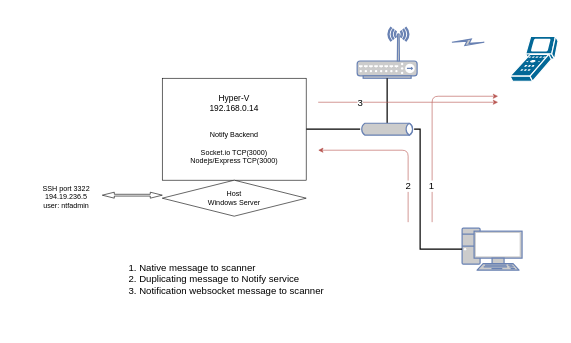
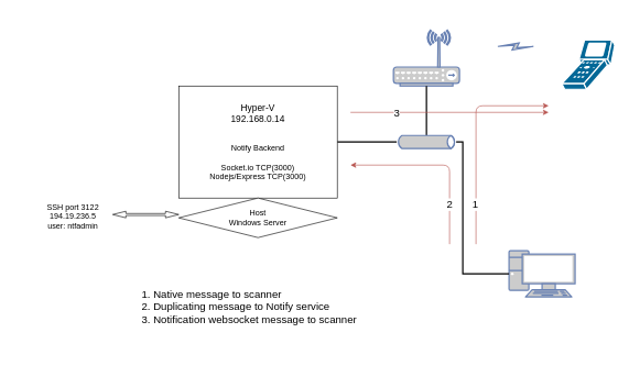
  <mxCell id="0" />
  <mxCell id="1" parent="0" />
  <mxCell id="2" value="" style="group" vertex="1" connectable="0" parent="1"><mxGeometry x="20" y="20" width="910" height="530" as="geometry" /></mxCell>
  <mxCell id="3" value="" style="fontColor=#0066CC;verticalAlign=top;verticalLabelPosition=bottom;labelPosition=center;align=center;html=1;outlineConnect=0;fillColor=#CCCCCC;strokeColor=#6881B3;gradientColor=none;gradientDirection=north;strokeWidth=2;shape=mxgraph.networks.pc;" vertex="1" parent="2"><mxGeometry x="750" y="360" width="100" height="70" as="geometry" /></mxCell>
  <mxCell id="4" style="edgeStyle=orthogonalEdgeStyle;rounded=0;orthogonalLoop=1;jettySize=auto;html=1;startArrow=none;startFill=0;endArrow=none;endFill=0;strokeWidth=2;" edge="1" parent="2" source="5"><mxGeometry relative="1" as="geometry"><mxPoint x="580" y="195" as="targetPoint" /></mxGeometry></mxCell>
  <mxCell id="5" value="&lt;div style=&quot;font-size: 14px&quot;&gt;Hyper-V&lt;/div&gt;&lt;div style=&quot;font-size: 14px&quot;&gt;192.168.0.14&lt;/div&gt;&lt;div&gt;&lt;br&gt;&lt;/div&gt;&lt;div&gt;&lt;br&gt;&lt;/div&gt;&lt;div&gt;Notify Backend&lt;br&gt;&lt;/div&gt;&lt;div&gt;&lt;br&gt;&lt;/div&gt;&lt;div&gt;Socket.io TCP(3000)&lt;br&gt;&lt;/div&gt;&lt;div&gt;Nodejs/Express TCP(3000)&lt;br&gt;&lt;/div&gt;" style="rounded=0;whiteSpace=wrap;html=1;" vertex="1" parent="2"><mxGeometry x="250" y="110" width="240" height="170" as="geometry" /></mxCell>
  <mxCell id="6" value="&lt;div&gt;Host&lt;br&gt;&lt;/div&gt;&lt;div&gt;Windows Server&lt;/div&gt;" style="rhombus;whiteSpace=wrap;html=1;" vertex="1" parent="2"><mxGeometry x="250" y="280" width="240" height="60" as="geometry" /></mxCell>
  <mxCell id="7" value="" style="shape=doubleArrow;whiteSpace=wrap;html=1;" vertex="1" parent="2"><mxGeometry x="150" y="300" width="100" height="10" as="geometry" /></mxCell>
- <mxCell id="8" value="&lt;div&gt;SSH port 3322&lt;br&gt;&lt;div&gt;194.19.236.5&lt;/div&gt;&lt;/div&gt;&lt;div&gt;user: ntfadmin&lt;br&gt;&lt;/div&gt;&lt;div&gt;&lt;br&gt;&lt;/div&gt;" style="text;html=1;strokeColor=none;fillColor=none;align=center;verticalAlign=middle;whiteSpace=wrap;rounded=0;" vertex="1" parent="2"><mxGeometry y="280" width="180" height="70" as="geometry" /></mxCell>
+ <mxCell id="8" value="&lt;div&gt;SSH port 3122&lt;br&gt;&lt;div&gt;194.19.236.5&lt;/div&gt;&lt;/div&gt;&lt;div&gt;user: ntfadmin&lt;br&gt;&lt;/div&gt;&lt;div&gt;&lt;br&gt;&lt;/div&gt;" style="text;html=1;strokeColor=none;fillColor=none;align=center;verticalAlign=middle;whiteSpace=wrap;rounded=0;" vertex="1" parent="2"><mxGeometry y="280" width="180" height="70" as="geometry" /></mxCell>
  <mxCell id="9" value="" style="html=1;outlineConnect=0;fillColor=#CCCCCC;strokeColor=#6881B3;gradientColor=none;gradientDirection=north;strokeWidth=2;shape=mxgraph.networks.comm_link_edge;html=1;" edge="1" parent="2"><mxGeometry width="100" height="100" relative="1" as="geometry"><mxPoint x="730" y="50" as="sourcePoint" /><mxPoint x="790" y="50" as="targetPoint" /><Array as="points"><mxPoint x="760" /></Array></mxGeometry></mxCell>
  <mxCell id="10" value="" style="fontColor=#0066CC;verticalAlign=top;verticalLabelPosition=bottom;labelPosition=center;align=center;html=1;outlineConnect=0;fillColor=#CCCCCC;strokeColor=#6881B3;gradientColor=none;gradientDirection=north;strokeWidth=2;shape=mxgraph.networks.wireless_hub;" vertex="1" parent="2"><mxGeometry x="575" y="25" width="100" height="85" as="geometry" /></mxCell>
  <mxCell id="11" value="" style="group" vertex="1" connectable="0" parent="2"><mxGeometry x="830" y="40" width="80" height="125" as="geometry" /></mxCell>
  <mxCell id="12" value="" style="shape=mxgraph.cisco.computers_and_peripherals.scanner;html=1;dashed=0;fillColor=#036897;strokeColor=#ffffff;strokeWidth=2;verticalLabelPosition=bottom;verticalAlign=top" vertex="1" parent="11"><mxGeometry width="80" height="75" as="geometry" /></mxCell>
  <mxCell id="13" style="edgeStyle=orthogonalEdgeStyle;rounded=0;orthogonalLoop=1;jettySize=auto;html=1;entryX=0.5;entryY=1;entryDx=0;entryDy=0;entryPerimeter=0;startArrow=none;startFill=0;endArrow=none;endFill=0;strokeWidth=2;fontSize=14;" edge="1" parent="2" source="15" target="10"><mxGeometry relative="1" as="geometry" /></mxCell>
  <mxCell id="14" style="edgeStyle=orthogonalEdgeStyle;rounded=0;orthogonalLoop=1;jettySize=auto;html=1;entryX=0;entryY=0.5;entryDx=0;entryDy=0;entryPerimeter=0;startArrow=none;startFill=0;endArrow=none;endFill=0;strokeWidth=2;fontSize=14;" edge="1" parent="2" target="3"><mxGeometry relative="1" as="geometry"><mxPoint x="670" y="195" as="sourcePoint" /><Array as="points"><mxPoint x="680" y="195" /><mxPoint x="680" y="395" /></Array></mxGeometry></mxCell>
  <mxCell id="15" value="" style="html=1;outlineConnect=0;fillColor=#CCCCCC;strokeColor=#6881B3;gradientColor=none;gradientDirection=north;strokeWidth=2;shape=mxgraph.networks.bus;gradientColor=none;gradientDirection=north;fontColor=#ffffff;perimeter=backbonePerimeter;backboneSize=20;" vertex="1" parent="2"><mxGeometry x="580" y="192.5" width="90" height="5" as="geometry" /></mxCell>
  <mxCell id="16" value="" style="endArrow=classic;html=1;fillColor=#f8cecc;strokeColor=#b85450;" edge="1" parent="2"><mxGeometry width="50" height="50" relative="1" as="geometry"><mxPoint x="700" y="350" as="sourcePoint" /><mxPoint x="810" y="140" as="targetPoint" /><Array as="points"><mxPoint x="700" y="140" /></Array></mxGeometry></mxCell>
  <mxCell id="17" value="1" style="edgeLabel;html=1;align=center;verticalAlign=middle;resizable=0;points=[];labelBorderColor=none;fontSize=16;" vertex="1" connectable="0" parent="16"><mxGeometry x="-0.619" y="2" relative="1" as="geometry"><mxPoint as="offset" /></mxGeometry></mxCell>
  <mxCell id="18" value="3" style="endArrow=classic;html=1;fontSize=16;fillColor=#f8cecc;strokeColor=#b85450;" edge="1" parent="2"><mxGeometry x="-0.533" width="50" height="50" relative="1" as="geometry"><mxPoint x="510" y="150" as="sourcePoint" /><mxPoint x="810" y="150" as="targetPoint" /><mxPoint as="offset" /></mxGeometry></mxCell>
  <mxCell id="19" value="2" style="endArrow=classic;html=1;fillColor=#f8cecc;strokeColor=#b85450;fontSize=16;" edge="1" parent="2"><mxGeometry x="-0.556" width="50" height="50" relative="1" as="geometry"><mxPoint x="660" y="350" as="sourcePoint" /><mxPoint x="510" y="230" as="targetPoint" /><Array as="points"><mxPoint x="660" y="230" /></Array><mxPoint as="offset" /></mxGeometry></mxCell>
  <mxCell id="20" value="&lt;div align=&quot;left&quot;&gt;&lt;ol&gt;&lt;li&gt;Native message to scanner&lt;/li&gt;&lt;li&gt;Duplicating message to Notify service&lt;/li&gt;&lt;li&gt;Notification websocket message to scanner&lt;br&gt;&lt;/li&gt;&lt;/ol&gt;&lt;/div&gt;" style="text;html=1;strokeColor=none;fillColor=none;align=left;verticalAlign=middle;whiteSpace=wrap;rounded=0;fontSize=16;" vertex="1" parent="2"><mxGeometry x="170" y="360" width="410" height="170" as="geometry" /></mxCell>
